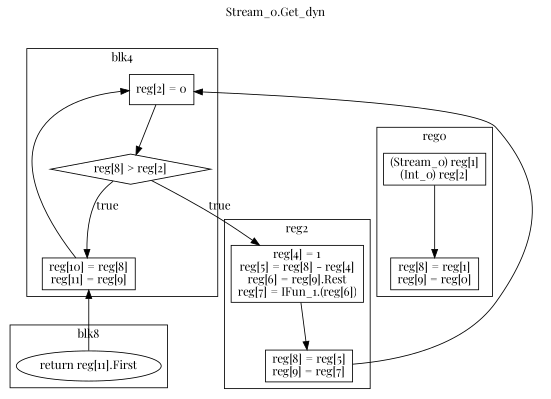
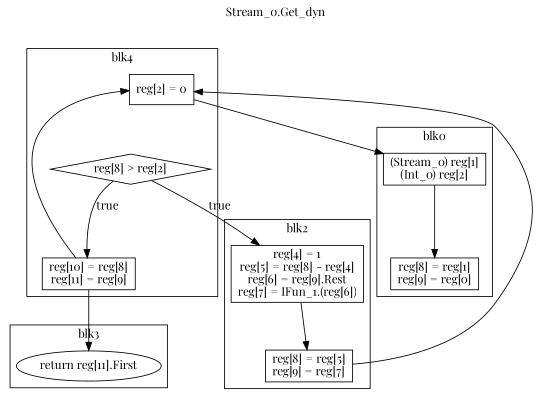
  digraph {
    fontname="Playfair Display"
    label="Stream_0.Get_dyn"
    labelloc=t
    rankdir=TB
    node [fontname="Playfair Display" shape=box]
    edge [fontname="Playfair Display"]
    n1 [label="(Stream_0) reg[1]\n(Int_0) reg[2]\n"]
    n2 [label="reg[8] = reg[1]\nreg[9] = reg[0]\n"]
    n3 [label="reg[2] = 0\n"]
    n4 [label="reg[8] > reg[2]" shape=diamond]
    n5 [label="reg[10] = reg[8]\nreg[11] = reg[9]\n"]
    n6 [label="reg[4] = 1\nreg[5] = reg[8] - reg[4]\nreg[6] = reg[9].Rest\nreg[7] = IFun_1.(reg[6])\n"]
    n7 [label="reg[8] = reg[5]\nreg[9] = reg[7]\n"]
    n8 [label="return reg[11].First" shape=""]
    subgraph cluster_1 {
-     label=reg0
+     label=blk0
      n1
      n2
    }
    subgraph cluster_2 {
      label=blk4
      n3
      n4
      n5
    }
    subgraph cluster_3 {
-     label=reg2
+     label=blk2
      n6
      n7
    }
    subgraph cluster_4 {
-     label=blk8
+     label=blk3
      n8
    }
    n1 -> n2
-   n3 -> n4
+   n3 -> n1
    n4 -> n5 [label=true]
    n4 -> n6 [label=true]
    n5 -> n3
-   n8 -> n5
+   n5 -> n8
    n6 -> n7
    n7 -> n3
  }
